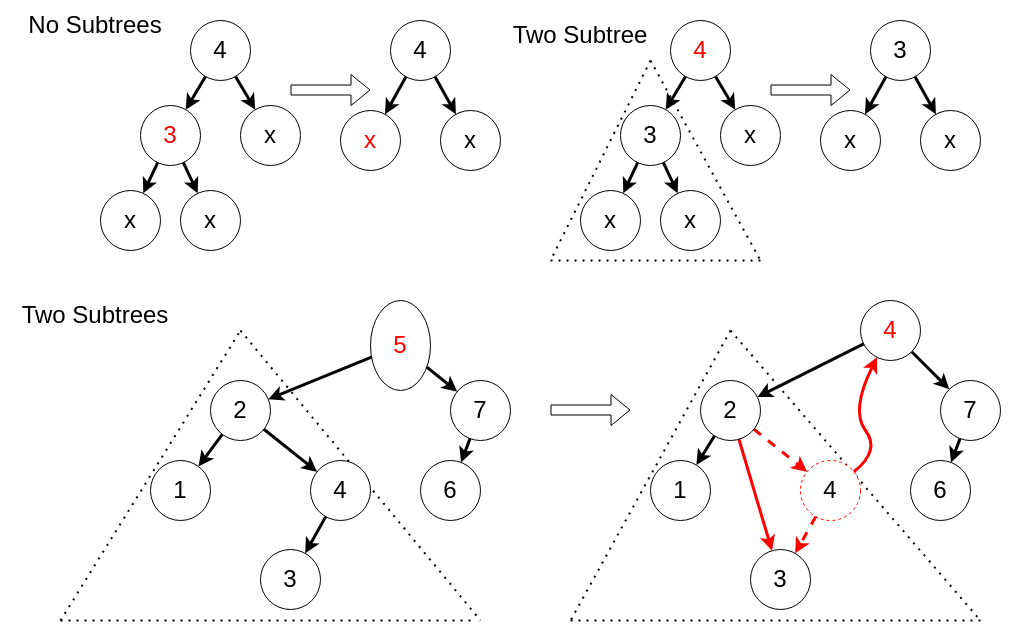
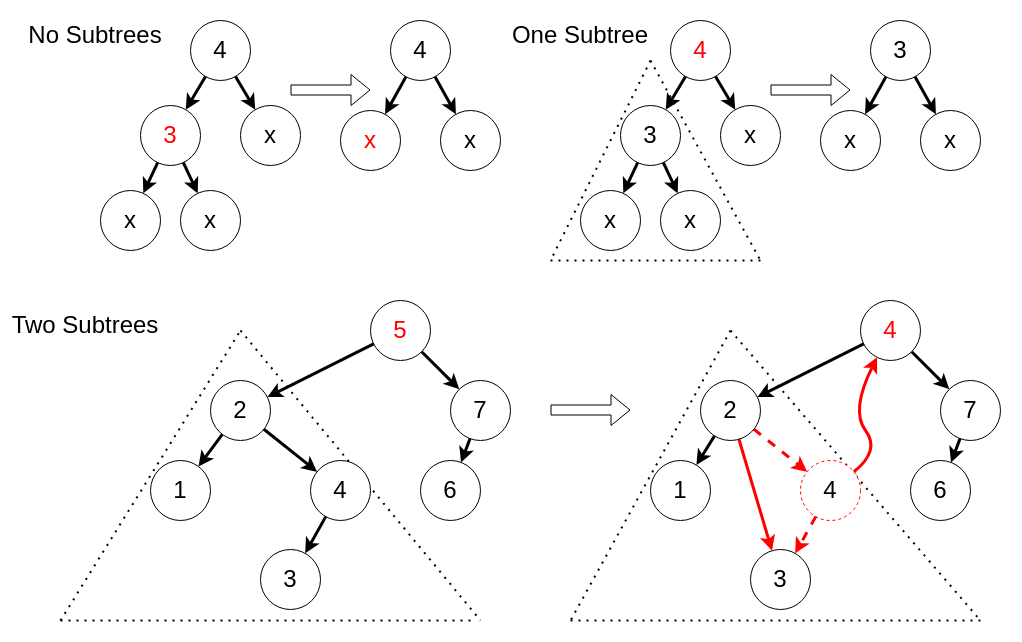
  <mxCell id="0" />
  <mxCell id="1" parent="0" />
  <mxCell id="2" value="" style="endArrow=none;dashed=1;html=1;dashPattern=1 3;strokeWidth=2;rounded=0;" parent="1" edge="1"><mxGeometry width="50" height="50" relative="1" as="geometry"><mxPoint x="240" y="330" as="sourcePoint" /><mxPoint x="480" y="620" as="targetPoint" /></mxGeometry></mxCell>
  <mxCell id="3" value="" style="endArrow=none;dashed=1;html=1;dashPattern=1 3;strokeWidth=2;rounded=0;" parent="1" edge="1"><mxGeometry width="50" height="50" relative="1" as="geometry"><mxPoint x="730" y="330" as="sourcePoint" /><mxPoint x="980" y="620" as="targetPoint" /></mxGeometry></mxCell>
  <mxCell id="4" style="rounded=0;orthogonalLoop=1;jettySize=auto;html=1;strokeColor=#000000;strokeWidth=3;" parent="1" source="5" target="6" edge="1"><mxGeometry relative="1" as="geometry" /></mxCell>
  <mxCell id="5" value="4" style="ellipse;whiteSpace=wrap;html=1;aspect=fixed;fontSize=24;" parent="1" vertex="1"><mxGeometry x="390" y="20" width="60" height="60" as="geometry" /></mxCell>
  <mxCell id="6" value="&lt;font&gt;x&lt;/font&gt;" style="ellipse;whiteSpace=wrap;html=1;aspect=fixed;fontSize=24;fontColor=#FF0000;" parent="1" vertex="1"><mxGeometry x="340" y="110" width="60" height="60" as="geometry" /></mxCell>
  <mxCell id="7" value="&lt;font color=&quot;#000000&quot;&gt;x&lt;/font&gt;" style="ellipse;whiteSpace=wrap;html=1;aspect=fixed;fontSize=24;fontColor=#FF0000;" parent="1" vertex="1"><mxGeometry x="440" y="110" width="60" height="60" as="geometry" /></mxCell>
  <mxCell id="8" style="rounded=0;orthogonalLoop=1;jettySize=auto;html=1;strokeColor=#000000;strokeWidth=3;" parent="1" source="5" target="7" edge="1"><mxGeometry relative="1" as="geometry"><mxPoint x="415" y="86" as="sourcePoint" /><mxPoint x="385" y="134" as="targetPoint" /></mxGeometry></mxCell>
  <mxCell id="9" style="rounded=0;orthogonalLoop=1;jettySize=auto;html=1;strokeColor=#000000;strokeWidth=3;" parent="1" source="10" target="11" edge="1"><mxGeometry relative="1" as="geometry" /></mxCell>
  <mxCell id="10" value="4" style="ellipse;whiteSpace=wrap;html=1;aspect=fixed;fontSize=24;" parent="1" vertex="1"><mxGeometry x="190" y="20" width="60" height="60" as="geometry" /></mxCell>
  <mxCell id="11" value="&lt;font&gt;3&lt;/font&gt;" style="ellipse;whiteSpace=wrap;html=1;aspect=fixed;fontSize=24;fontColor=#FF0000;" parent="1" vertex="1"><mxGeometry x="140" y="105" width="60" height="60" as="geometry" /></mxCell>
  <mxCell id="12" value="&lt;font color=&quot;#000000&quot;&gt;x&lt;/font&gt;" style="ellipse;whiteSpace=wrap;html=1;aspect=fixed;fontSize=24;fontColor=#FF0000;" parent="1" vertex="1"><mxGeometry x="240" y="105" width="60" height="60" as="geometry" /></mxCell>
  <mxCell id="13" style="rounded=0;orthogonalLoop=1;jettySize=auto;html=1;strokeColor=#000000;strokeWidth=3;" parent="1" source="10" target="12" edge="1"><mxGeometry relative="1" as="geometry"><mxPoint x="215" y="86" as="sourcePoint" /><mxPoint x="185" y="134" as="targetPoint" /></mxGeometry></mxCell>
  <mxCell id="14" value="" style="shape=flexArrow;endArrow=classic;html=1;rounded=0;" parent="1" edge="1"><mxGeometry width="50" height="50" relative="1" as="geometry"><mxPoint x="290" y="89.5" as="sourcePoint" /><mxPoint x="370" y="89.5" as="targetPoint" /></mxGeometry></mxCell>
- <mxCell id="15" value="No Subtrees" style="text;html=1;strokeColor=none;fillColor=none;align=center;verticalAlign=middle;whiteSpace=wrap;rounded=0;fontSize=24;" parent="1" vertex="1"><mxGeometry x="20" y="10" width="150" height="30" as="geometry" /></mxCell>
+ <mxCell id="15" value="No Subtrees" style="text;html=1;strokeColor=none;fillColor=none;align=center;verticalAlign=middle;whiteSpace=wrap;rounded=0;fontSize=24;" parent="1" vertex="1"><mxGeometry x="20" y="20" width="150" height="30" as="geometry" /></mxCell>
  <mxCell id="16" style="rounded=0;orthogonalLoop=1;jettySize=auto;html=1;strokeColor=#000000;strokeWidth=3;fontColor=#000000;" parent="1" source="11" target="17" edge="1"><mxGeometry relative="1" as="geometry"><mxPoint x="145" y="180" as="sourcePoint" /></mxGeometry></mxCell>
  <mxCell id="17" value="&lt;font&gt;x&lt;/font&gt;" style="ellipse;whiteSpace=wrap;html=1;aspect=fixed;fontSize=24;fontColor=#000000;strokeColor=#000000;" parent="1" vertex="1"><mxGeometry x="100" y="190" width="60" height="60" as="geometry" /></mxCell>
  <mxCell id="18" value="&lt;font&gt;x&lt;/font&gt;" style="ellipse;whiteSpace=wrap;html=1;aspect=fixed;fontSize=24;fontColor=#000000;strokeColor=#000000;" parent="1" vertex="1"><mxGeometry x="180" y="190" width="60" height="60" as="geometry" /></mxCell>
  <mxCell id="19" style="rounded=0;orthogonalLoop=1;jettySize=auto;html=1;strokeColor=#000000;strokeWidth=3;fontColor=#000000;" parent="1" source="11" target="18" edge="1"><mxGeometry relative="1" as="geometry"><mxPoint x="175" y="180" as="sourcePoint" /><mxPoint x="125" y="238" as="targetPoint" /></mxGeometry></mxCell>
  <mxCell id="20" style="rounded=0;orthogonalLoop=1;jettySize=auto;html=1;strokeColor=#000000;strokeWidth=3;" parent="1" source="21" target="22" edge="1"><mxGeometry relative="1" as="geometry" /></mxCell>
  <mxCell id="21" value="3" style="ellipse;whiteSpace=wrap;html=1;aspect=fixed;fontSize=24;" parent="1" vertex="1"><mxGeometry x="870" y="20" width="60" height="60" as="geometry" /></mxCell>
  <mxCell id="22" value="&lt;font color=&quot;#000000&quot;&gt;x&lt;/font&gt;" style="ellipse;whiteSpace=wrap;html=1;aspect=fixed;fontSize=24;fontColor=#FF0000;" parent="1" vertex="1"><mxGeometry x="820" y="110" width="60" height="60" as="geometry" /></mxCell>
  <mxCell id="23" value="&lt;font color=&quot;#000000&quot;&gt;x&lt;/font&gt;" style="ellipse;whiteSpace=wrap;html=1;aspect=fixed;fontSize=24;fontColor=#FF0000;" parent="1" vertex="1"><mxGeometry x="920" y="110" width="60" height="60" as="geometry" /></mxCell>
  <mxCell id="24" style="rounded=0;orthogonalLoop=1;jettySize=auto;html=1;strokeColor=#000000;strokeWidth=3;" parent="1" source="21" target="23" edge="1"><mxGeometry relative="1" as="geometry"><mxPoint x="895" y="86" as="sourcePoint" /><mxPoint x="865" y="134" as="targetPoint" /></mxGeometry></mxCell>
  <mxCell id="25" style="rounded=0;orthogonalLoop=1;jettySize=auto;html=1;strokeColor=#000000;strokeWidth=3;" parent="1" source="26" target="27" edge="1"><mxGeometry relative="1" as="geometry" /></mxCell>
  <mxCell id="26" value="4" style="ellipse;whiteSpace=wrap;html=1;aspect=fixed;fontSize=24;fontColor=#FF0000;" parent="1" vertex="1"><mxGeometry x="670" y="20" width="60" height="60" as="geometry" /></mxCell>
  <mxCell id="27" value="&lt;font&gt;3&lt;/font&gt;" style="ellipse;whiteSpace=wrap;html=1;aspect=fixed;fontSize=24;fontColor=#000000;strokeColor=#000000;" parent="1" vertex="1"><mxGeometry x="620" y="105" width="60" height="60" as="geometry" /></mxCell>
  <mxCell id="28" value="&lt;font color=&quot;#000000&quot;&gt;x&lt;/font&gt;" style="ellipse;whiteSpace=wrap;html=1;aspect=fixed;fontSize=24;fontColor=#FF0000;" parent="1" vertex="1"><mxGeometry x="720" y="105" width="60" height="60" as="geometry" /></mxCell>
  <mxCell id="29" style="rounded=0;orthogonalLoop=1;jettySize=auto;html=1;strokeColor=#000000;strokeWidth=3;" parent="1" source="26" target="28" edge="1"><mxGeometry relative="1" as="geometry"><mxPoint x="695" y="86" as="sourcePoint" /><mxPoint x="665" y="134" as="targetPoint" /></mxGeometry></mxCell>
  <mxCell id="30" value="" style="shape=flexArrow;endArrow=classic;html=1;rounded=0;" parent="1" edge="1"><mxGeometry width="50" height="50" relative="1" as="geometry"><mxPoint x="770" y="89.5" as="sourcePoint" /><mxPoint x="850" y="89.5" as="targetPoint" /></mxGeometry></mxCell>
- <mxCell id="31" value="Two Subtree" style="text;html=1;strokeColor=none;fillColor=none;align=center;verticalAlign=middle;whiteSpace=wrap;rounded=0;fontSize=24;" parent="1" vertex="1"><mxGeometry x="510" y="20" width="140" height="30" as="geometry" /></mxCell>
+ <mxCell id="31" value="One Subtree" style="text;html=1;strokeColor=none;fillColor=none;align=center;verticalAlign=middle;whiteSpace=wrap;rounded=0;fontSize=24;" parent="1" vertex="1"><mxGeometry x="510" y="20" width="140" height="30" as="geometry" /></mxCell>
  <mxCell id="32" style="rounded=0;orthogonalLoop=1;jettySize=auto;html=1;strokeColor=#000000;strokeWidth=3;fontColor=#000000;" parent="1" source="27" target="33" edge="1"><mxGeometry relative="1" as="geometry"><mxPoint x="625" y="180" as="sourcePoint" /></mxGeometry></mxCell>
  <mxCell id="33" value="&lt;font&gt;x&lt;/font&gt;" style="ellipse;whiteSpace=wrap;html=1;aspect=fixed;fontSize=24;fontColor=#000000;strokeColor=#000000;" parent="1" vertex="1"><mxGeometry x="580" y="190" width="60" height="60" as="geometry" /></mxCell>
  <mxCell id="34" value="&lt;font&gt;x&lt;/font&gt;" style="ellipse;whiteSpace=wrap;html=1;aspect=fixed;fontSize=24;fontColor=#000000;strokeColor=#000000;" parent="1" vertex="1"><mxGeometry x="660" y="190" width="60" height="60" as="geometry" /></mxCell>
  <mxCell id="35" style="rounded=0;orthogonalLoop=1;jettySize=auto;html=1;strokeColor=#000000;strokeWidth=3;fontColor=#000000;" parent="1" source="27" target="34" edge="1"><mxGeometry relative="1" as="geometry"><mxPoint x="655" y="180" as="sourcePoint" /><mxPoint x="605" y="238" as="targetPoint" /></mxGeometry></mxCell>
  <mxCell id="36" style="rounded=0;orthogonalLoop=1;jettySize=auto;html=1;strokeWidth=3;fontSize=24;" parent="1" source="38" target="71" edge="1"><mxGeometry relative="1" as="geometry" /></mxCell>
  <mxCell id="37" style="rounded=0;orthogonalLoop=1;jettySize=auto;html=1;strokeWidth=3;fontSize=24;" parent="1" source="38" target="45" edge="1"><mxGeometry relative="1" as="geometry" /></mxCell>
- <mxCell id="38" value="&lt;font color=&quot;#ff0000&quot;&gt;5&lt;/font&gt;" style="ellipse;whiteSpace=wrap;html=1;aspect=fixed;fontSize=24;" parent="1" vertex="1"><mxGeometry x="370" y="300" width="60" height="90" as="geometry" /></mxCell>
+ <mxCell id="38" value="&lt;font color=&quot;#ff0000&quot;&gt;5&lt;/font&gt;" style="ellipse;whiteSpace=wrap;html=1;aspect=fixed;fontSize=24;" parent="1" vertex="1"><mxGeometry x="370" y="300" width="60" height="60" as="geometry" /></mxCell>
  <mxCell id="39" style="rounded=0;orthogonalLoop=1;jettySize=auto;html=1;strokeWidth=3;fontSize=24;" parent="1" source="71" target="41" edge="1"><mxGeometry relative="1" as="geometry" /></mxCell>
  <mxCell id="40" style="rounded=0;orthogonalLoop=1;jettySize=auto;html=1;strokeWidth=3;fontSize=24;" parent="1" source="71" target="42" edge="1"><mxGeometry relative="1" as="geometry" /></mxCell>
  <mxCell id="41" value="1" style="ellipse;whiteSpace=wrap;html=1;aspect=fixed;fontSize=24;" parent="1" vertex="1"><mxGeometry x="150" y="460" width="60" height="60" as="geometry" /></mxCell>
  <mxCell id="42" value="4" style="ellipse;whiteSpace=wrap;html=1;aspect=fixed;fontSize=24;" parent="1" vertex="1"><mxGeometry x="310" y="460" width="60" height="60" as="geometry" /></mxCell>
  <mxCell id="43" value="6" style="ellipse;whiteSpace=wrap;html=1;aspect=fixed;fontSize=24;" parent="1" vertex="1"><mxGeometry x="420" y="460" width="60" height="60" as="geometry" /></mxCell>
  <mxCell id="44" style="rounded=0;orthogonalLoop=1;jettySize=auto;html=1;strokeWidth=3;fontSize=24;" parent="1" source="45" target="43" edge="1"><mxGeometry relative="1" as="geometry" /></mxCell>
  <mxCell id="45" value="7" style="ellipse;whiteSpace=wrap;html=1;aspect=fixed;fontSize=24;" parent="1" vertex="1"><mxGeometry x="450" y="380" width="60" height="60" as="geometry" /></mxCell>
- <mxCell id="46" value="Two Subtrees" style="text;html=1;strokeColor=none;fillColor=none;align=center;verticalAlign=middle;whiteSpace=wrap;rounded=0;fontSize=24;" parent="1" vertex="1"><mxGeometry x="20" y="300" width="150" height="30" as="geometry" /></mxCell>
+ <mxCell id="46" value="Two Subtrees" style="text;html=1;strokeColor=none;fillColor=none;align=center;verticalAlign=middle;whiteSpace=wrap;rounded=0;fontSize=24;" parent="1" vertex="1"><mxGeometry x="10" y="310" width="150" height="30" as="geometry" /></mxCell>
  <mxCell id="47" value="" style="endArrow=none;dashed=1;html=1;dashPattern=1 3;strokeWidth=2;rounded=0;" parent="1" edge="1"><mxGeometry width="50" height="50" relative="1" as="geometry"><mxPoint x="550" y="260" as="sourcePoint" /><mxPoint x="760" y="260" as="targetPoint" /></mxGeometry></mxCell>
  <mxCell id="48" value="" style="endArrow=none;dashed=1;html=1;dashPattern=1 3;strokeWidth=2;rounded=0;" parent="1" edge="1"><mxGeometry width="50" height="50" relative="1" as="geometry"><mxPoint x="650" y="60" as="sourcePoint" /><mxPoint x="760" y="260" as="targetPoint" /></mxGeometry></mxCell>
  <mxCell id="49" value="" style="endArrow=none;dashed=1;html=1;dashPattern=1 3;strokeWidth=2;rounded=0;" parent="1" edge="1"><mxGeometry width="50" height="50" relative="1" as="geometry"><mxPoint x="650" y="60" as="sourcePoint" /><mxPoint x="550" y="260" as="targetPoint" /></mxGeometry></mxCell>
  <mxCell id="50" value="" style="endArrow=none;dashed=1;html=1;dashPattern=1 3;strokeWidth=2;rounded=0;" parent="1" edge="1"><mxGeometry width="50" height="50" relative="1" as="geometry"><mxPoint x="60" y="620" as="sourcePoint" /><mxPoint x="470" y="620" as="targetPoint" /></mxGeometry></mxCell>
  <mxCell id="51" style="rounded=0;orthogonalLoop=1;jettySize=auto;html=1;strokeWidth=3;fontSize=24;" parent="1" source="52" target="55" edge="1"><mxGeometry relative="1" as="geometry" /></mxCell>
  <mxCell id="52" value="&lt;font color=&quot;#ff0000&quot;&gt;4&lt;/font&gt;" style="ellipse;whiteSpace=wrap;html=1;aspect=fixed;fontSize=24;" parent="1" vertex="1"><mxGeometry x="860" y="300" width="60" height="60" as="geometry" /></mxCell>
  <mxCell id="53" value="6" style="ellipse;whiteSpace=wrap;html=1;aspect=fixed;fontSize=24;" parent="1" vertex="1"><mxGeometry x="910" y="460" width="60" height="60" as="geometry" /></mxCell>
  <mxCell id="54" style="rounded=0;orthogonalLoop=1;jettySize=auto;html=1;strokeWidth=3;fontSize=24;" parent="1" source="55" target="53" edge="1"><mxGeometry relative="1" as="geometry" /></mxCell>
  <mxCell id="55" value="7" style="ellipse;whiteSpace=wrap;html=1;aspect=fixed;fontSize=24;" parent="1" vertex="1"><mxGeometry x="940" y="380" width="60" height="60" as="geometry" /></mxCell>
  <mxCell id="56" value="" style="shape=flexArrow;endArrow=classic;html=1;rounded=0;" parent="1" edge="1"><mxGeometry width="50" height="50" relative="1" as="geometry"><mxPoint x="550" y="409.5" as="sourcePoint" /><mxPoint x="630" y="409.5" as="targetPoint" /></mxGeometry></mxCell>
  <mxCell id="57" style="rounded=0;orthogonalLoop=1;jettySize=auto;html=1;strokeColor=#000000;strokeWidth=3;" parent="1" source="42" target="58" edge="1"><mxGeometry relative="1" as="geometry"><mxPoint x="315" y="520" as="sourcePoint" /></mxGeometry></mxCell>
  <mxCell id="58" value="&lt;font&gt;3&lt;/font&gt;" style="ellipse;whiteSpace=wrap;html=1;aspect=fixed;fontSize=24;fontColor=#000000;strokeColor=#000000;" parent="1" vertex="1"><mxGeometry x="260" y="549" width="60" height="60" as="geometry" /></mxCell>
  <mxCell id="59" style="rounded=0;orthogonalLoop=1;jettySize=auto;html=1;strokeWidth=3;fontSize=24;" parent="1" source="52" target="63" edge="1"><mxGeometry relative="1" as="geometry"><mxPoint x="848" y="350" as="sourcePoint" /></mxGeometry></mxCell>
  <mxCell id="60" style="rounded=0;orthogonalLoop=1;jettySize=auto;html=1;strokeWidth=3;fontSize=24;" parent="1" source="63" target="64" edge="1"><mxGeometry relative="1" as="geometry" /></mxCell>
  <mxCell id="61" style="rounded=0;orthogonalLoop=1;jettySize=auto;html=1;strokeWidth=3;fontSize=24;dashed=1;strokeColor=#FF0000;" parent="1" source="63" target="65" edge="1"><mxGeometry relative="1" as="geometry" /></mxCell>
  <mxCell id="62" style="rounded=0;orthogonalLoop=1;jettySize=auto;html=1;strokeWidth=3;strokeColor=#FF0000;" parent="1" source="63" target="69" edge="1"><mxGeometry relative="1" as="geometry" /></mxCell>
  <mxCell id="63" value="2" style="ellipse;whiteSpace=wrap;html=1;aspect=fixed;fontSize=24;" parent="1" vertex="1"><mxGeometry x="700" y="380" width="60" height="60" as="geometry" /></mxCell>
  <mxCell id="64" value="1" style="ellipse;whiteSpace=wrap;html=1;aspect=fixed;fontSize=24;" parent="1" vertex="1"><mxGeometry x="650" y="460" width="60" height="60" as="geometry" /></mxCell>
  <mxCell id="65" value="4" style="ellipse;whiteSpace=wrap;html=1;aspect=fixed;fontSize=24;dashed=1;strokeColor=#FF0000;" parent="1" vertex="1"><mxGeometry x="800" y="460" width="60" height="60" as="geometry" /></mxCell>
  <mxCell id="66" value="" style="endArrow=none;dashed=1;html=1;dashPattern=1 3;strokeWidth=2;rounded=0;" parent="1" edge="1"><mxGeometry width="50" height="50" relative="1" as="geometry"><mxPoint x="570" y="620" as="sourcePoint" /><mxPoint x="980" y="620" as="targetPoint" /></mxGeometry></mxCell>
  <mxCell id="67" value="" style="endArrow=none;dashed=1;html=1;dashPattern=1 3;strokeWidth=2;rounded=0;" parent="1" edge="1"><mxGeometry width="50" height="50" relative="1" as="geometry"><mxPoint x="730" y="330" as="sourcePoint" /><mxPoint x="570" y="620" as="targetPoint" /></mxGeometry></mxCell>
  <mxCell id="68" style="rounded=0;orthogonalLoop=1;jettySize=auto;html=1;strokeColor=#FF0000;strokeWidth=3;dashed=1;" parent="1" source="65" target="69" edge="1"><mxGeometry relative="1" as="geometry"><mxPoint x="815" y="520" as="sourcePoint" /></mxGeometry></mxCell>
  <mxCell id="69" value="&lt;font&gt;3&lt;/font&gt;" style="ellipse;whiteSpace=wrap;html=1;aspect=fixed;fontSize=24;fontColor=#000000;strokeColor=#000000;" parent="1" vertex="1"><mxGeometry x="750" y="549" width="60" height="60" as="geometry" /></mxCell>
  <mxCell id="70" value="" style="curved=1;endArrow=classic;html=1;rounded=0;strokeWidth=3;strokeColor=#FF0000;" parent="1" source="65" target="52" edge="1"><mxGeometry width="50" height="50" relative="1" as="geometry"><mxPoint x="850" y="460" as="sourcePoint" /><mxPoint x="900" y="410" as="targetPoint" /><Array as="points"><mxPoint x="880" y="450" /><mxPoint x="850" y="410" /></Array></mxGeometry></mxCell>
  <mxCell id="71" value="2" style="ellipse;whiteSpace=wrap;html=1;aspect=fixed;fontSize=24;" parent="1" vertex="1"><mxGeometry x="210" y="380" width="60" height="60" as="geometry" /></mxCell>
  <mxCell id="72" value="" style="endArrow=none;dashed=1;html=1;dashPattern=1 3;strokeWidth=2;rounded=0;" parent="1" edge="1"><mxGeometry width="50" height="50" relative="1" as="geometry"><mxPoint x="60" y="620" as="sourcePoint" /><mxPoint x="240" y="330" as="targetPoint" /></mxGeometry></mxCell>
